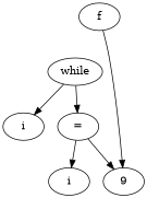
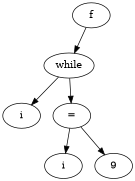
  digraph {
    n1 [label=f]
    n2 [label=while]
    n3 [label=i]
    n4 [label="="]
    n5 [label=i]
    n6 [label=9]
-   n1 -> n6
+   n1 -> n2
    n2 -> n3
    n2 -> n4
    n4 -> n5
    n4 -> n6
  }
